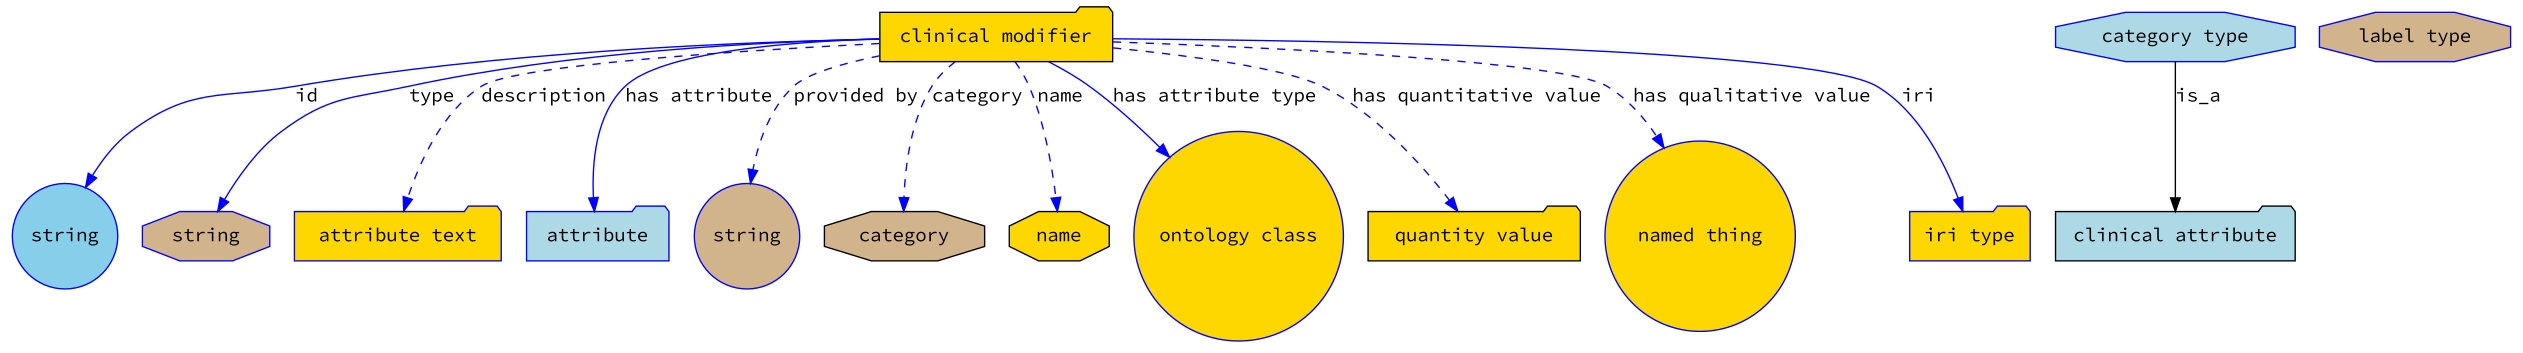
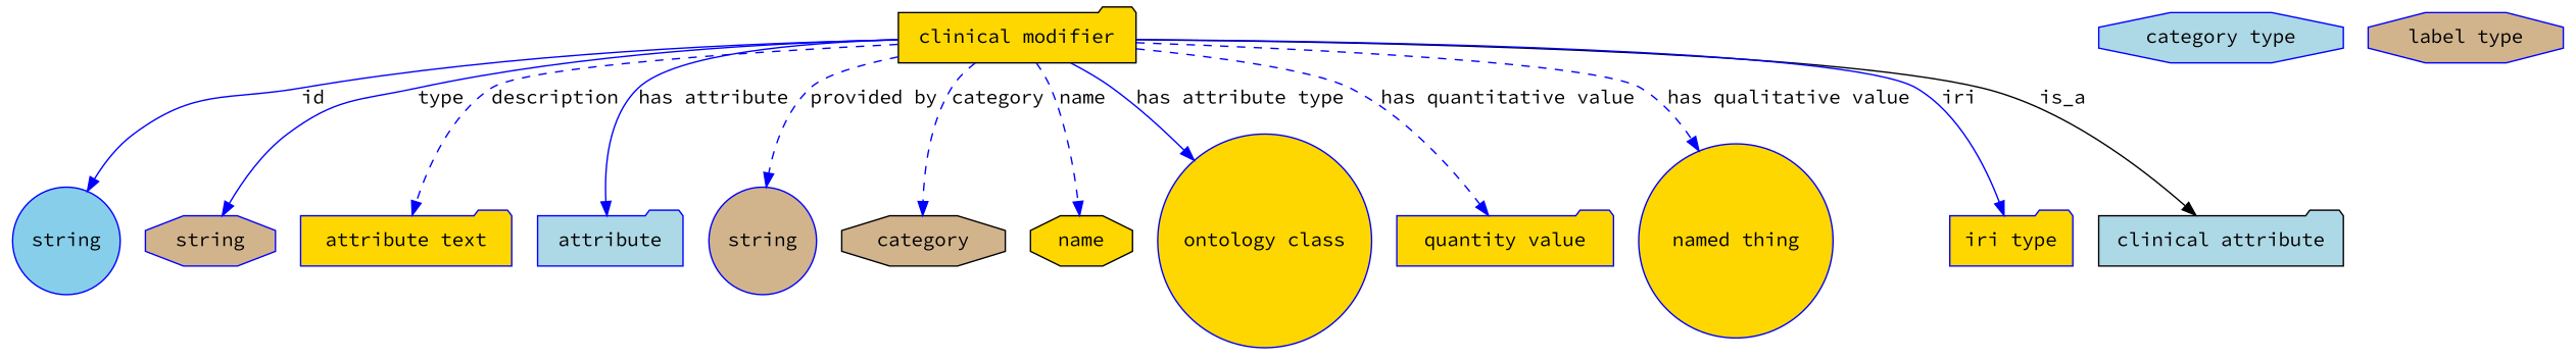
  digraph {
    fontname="Source Code Pro"
    node [fillcolor=gold fontname="Source Code Pro" shape=folder style=filled color=blue]
    edge [fontname="Source Code Pro" style=solid color=blue]
    n1 [height=0.5 label="clinical modifier" width=2.3651 color=""]
    "clinical attribute" [fillcolor=lightblue height=0.5 width=2.4373 color=""]
    n3 [fillcolor=skyblue height=0.5 label=string shape=circle width=1.0652]
    n4 [fillcolor=tan height=0.5 label=string shape=octagon width=1.0652]
    n5 [height=0.5 label="attribute text" width=2.0943]
    n6 [fillcolor=lightblue height=0.5 label=attribute width=1.4443]
    n7 [fillcolor=tan height=0.5 label=string shape=circle width=1.0652]
    category [fillcolor=tan height=0.5 shape=octagon width=1.4263 color=""]
    name [height=0.5 shape=octagon width=1.011 color=""]
    n10 [height=0.5 label="ontology class" shape=circle width=2.1304]
-   n11 [color=black height=0.5 label="quantity value" width=2.1484]
+   n11 [height=0.5 label="quantity value" width=2.1484]
    n12 [height=0.5 label="named thing" shape=circle width=1.9318]
    n13 [height=0.5 label="iri type" width=1.2277]
    n14 [fillcolor=lightblue height=0.5 label="category type" shape=octagon width=2.0762]
    n15 [fillcolor=tan height=0.5 label="label type" shape=octagon width=1.5707]
-   n14 -> "clinical attribute" [label=is_a color=""]
+   n1 -> "clinical attribute" [label=is_a color=""]
    n1 -> n3 [label=id]
    n1 -> n4 [label=type]
    n1 -> n5 [label=description style=dashed]
    n1 -> n6 [label="has attribute"]
    n1 -> n7 [label="provided by" style=dashed]
    n1 -> category [label=category style=dashed]
    n1 -> name [label=name style=dashed]
    n1 -> n10 [label="has attribute type"]
    n1 -> n11 [label="has quantitative value" style=dashed]
    n1 -> n12 [label="has qualitative value" style=dashed]
    n1 -> n13 [label=iri]
  }
